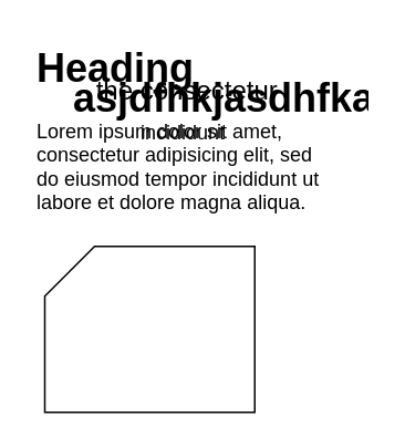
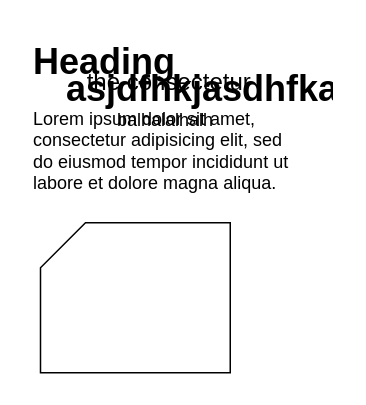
  <mxCell id="0" />
  <mxCell id="1" parent="0" />
- <mxCell id="2" value="incididunt" style="text;html=1;align=center;verticalAlign=middle;whiteSpace=wrap;rounded=0;" vertex="1" parent="1"><mxGeometry x="80" y="65" width="60" height="30" as="geometry" /></mxCell>
+ <mxCell id="2" value="balhalalhalh" style="text;html=1;align=center;verticalAlign=middle;whiteSpace=wrap;rounded=0;" vertex="1" parent="1"><mxGeometry x="80" y="65" width="60" height="30" as="geometry" /></mxCell>
  <mxCell id="3" value="&lt;h1 style=&quot;margin-top: 0px;&quot;&gt;Heading&lt;/h1&gt;&lt;p&gt;Lorem ipsum dolor sit amet, consectetur adipisicing elit, sed do eiusmod tempor incididunt ut labore et dolore magna aliqua.&lt;/p&gt;" style="text;html=1;whiteSpace=wrap;overflow=hidden;rounded=0;" vertex="1" parent="1"><mxGeometry x="20" y="20" width="180" height="120" as="geometry" /></mxCell>
  <mxCell id="4" value="&lt;h1 style=&quot;margin-top: 0px;&quot;&gt;asjdfhkjasdhfkasjlf&lt;/h1&gt;" style="text;html=1;whiteSpace=wrap;overflow=hidden;rounded=0;" vertex="1" parent="1"><mxGeometry x="42" y="38" width="180" height="120" as="geometry" /></mxCell>
  <mxCell id="5" value="the consectetur" style="text;html=1;align=center;verticalAlign=middle;resizable=0;points=[];autosize=1;strokeColor=none;fillColor=none;fontSize=16;" vertex="1" parent="1"><mxGeometry x="42" y="38" width="140" height="31" as="geometry" /></mxCell>
  <mxCell id="6" value="nucleaer bomb" style="text;html=1;align=center;verticalAlign=middle;resizable=0;points=[];autosize=1;strokeColor=none;fillColor=none;fontSize=16;" vertex="1" parent="1"><mxGeometry x="26.5" y="205.5" width="124" height="31" as="geometry" /></mxCell>
  <mxCell id="7" value="" style="shape=card;whiteSpace=wrap;html=1;" vertex="1" parent="1"><mxGeometry x="26.5" y="148" width="126.5" height="100" as="geometry" /></mxCell>
